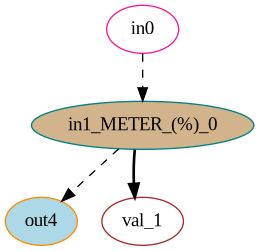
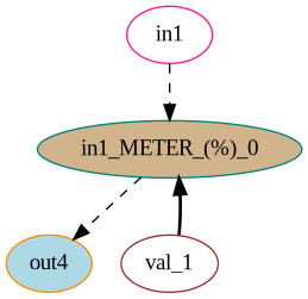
  strict digraph {
    fontname="Liberation Serif"
    node [fillcolor=white fontname="Liberation Serif" style=filled]
    edge [fontname="Liberation Serif" style=dashed]
-   in1 [color=deeppink label=in0]
+   in1 [color=deeppink]
    "in1_METER_(%)_0" [color=teal fillcolor=tan]
    n3 [color=darkorange fillcolor=lightblue label=out4]
    val_1 [color=brown]
    in1 -> "in1_METER_(%)_0"
    "in1_METER_(%)_0" -> n3
-   "in1_METER_(%)_0" -> val_1 [style=bold]
+   val_1 -> "in1_METER_(%)_0" [style=bold]
  }
